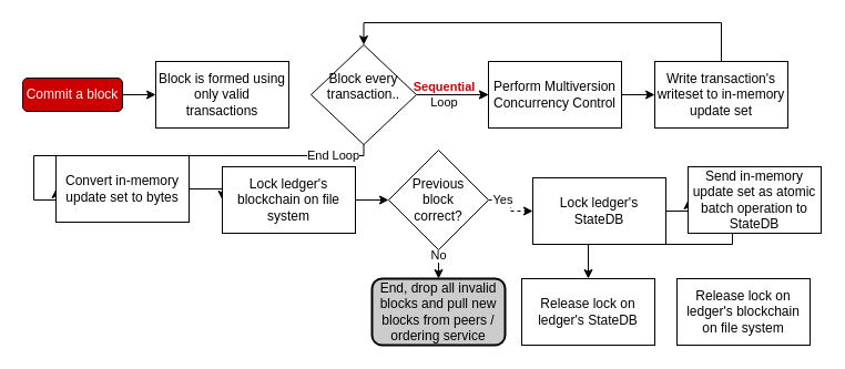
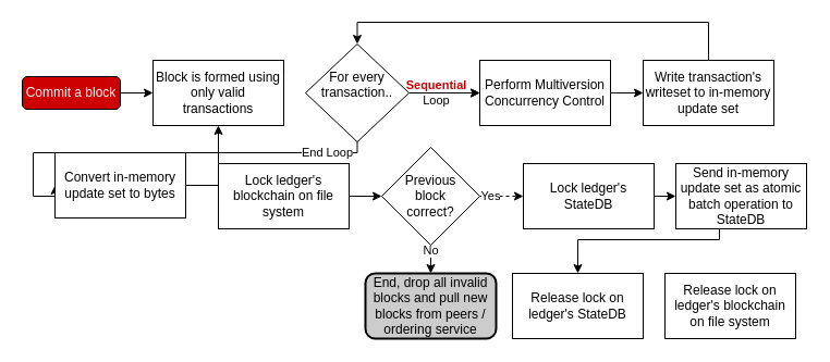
  <mxCell id="0" />
  <mxCell id="1" parent="0" />
  <mxCell id="2" style="edgeStyle=orthogonalEdgeStyle;rounded=0;orthogonalLoop=1;jettySize=auto;html=1;exitX=1;exitY=0.5;exitDx=0;exitDy=0;entryX=0;entryY=0.5;entryDx=0;entryDy=0;" edge="1" parent="1" source="3" target="4"><mxGeometry relative="1" as="geometry" /></mxCell>
  <mxCell id="3" value="Commit a block" style="rounded=1;whiteSpace=wrap;html=1;fillColor=#CC0000;fontColor=#FFFFFF;" vertex="1" parent="1"><mxGeometry y="70" width="90" height="30" as="geometry" x="20" /></mxCell>
  <mxCell id="4" value="Block is formed using only valid transactions" style="rounded=0;whiteSpace=wrap;html=1;" vertex="1" parent="1"><mxGeometry x="140" y="55" width="120" height="60" as="geometry" /></mxCell>
  <mxCell id="5" value="&lt;b style=&quot;color: rgb(0, 0, 0); font-family: helvetica; font-size: 11px; font-style: normal; letter-spacing: normal; text-align: center; text-indent: 0px; text-transform: none; word-spacing: 0px; background-color: rgb(255, 255, 255); text-decoration: none;&quot;&gt;&lt;font color=&quot;#cc0000&quot;&gt;Sequential&lt;/font&gt;&lt;/b&gt;&lt;br style=&quot;color: rgb(0, 0, 0); font-family: helvetica; font-size: 11px; font-style: normal; font-weight: normal; letter-spacing: normal; text-align: center; text-indent: 0px; text-transform: none; word-spacing: 0px; background-color: rgb(255, 255, 255); text-decoration: none;&quot;&gt;&lt;span style=&quot;color: rgb(0, 0, 0); font-family: helvetica; font-size: 11px; font-style: normal; font-weight: normal; letter-spacing: normal; text-align: center; text-indent: 0px; text-transform: none; word-spacing: 0px; background-color: rgb(255, 255, 255); text-decoration: none; display: inline; float: none;&quot;&gt;Loop&lt;/span&gt;" style="edgeStyle=orthogonalEdgeStyle;rounded=0;orthogonalLoop=1;jettySize=auto;html=1;exitX=1;exitY=0.5;exitDx=0;exitDy=0;entryX=0;entryY=0.5;entryDx=0;entryDy=0;" edge="1" parent="1" source="8" target="10"><mxGeometry x="-0.231" relative="1" as="geometry"><mxPoint as="offset" /></mxGeometry></mxCell>
  <mxCell id="6" value="" style="edgeStyle=orthogonalEdgeStyle;rounded=0;orthogonalLoop=1;jettySize=auto;html=1;" edge="1" parent="1" source="8" target="10"><mxGeometry relative="1" as="geometry" /></mxCell>
  <mxCell id="7" value="End Loop" style="edgeStyle=orthogonalEdgeStyle;rounded=0;orthogonalLoop=1;jettySize=auto;html=1;exitX=0.5;exitY=1;exitDx=0;exitDy=0;entryX=0;entryY=0.5;entryDx=0;entryDy=0;" edge="1" parent="1" source="8" target="14"><mxGeometry x="-0.796" relative="1" as="geometry"><Array as="points"><mxPoint x="328" y="140" /><mxPoint x="30" y="140" /><mxPoint x="30" y="180" /></Array><mxPoint x="1" as="offset" /></mxGeometry></mxCell>
- <mxCell id="8" value="Block every&lt;br&gt;transaction..&lt;br&gt;&amp;nbsp;&amp;nbsp;" style="rhombus;whiteSpace=wrap;html=1;" vertex="1" parent="1"><mxGeometry x="280" y="40" width="95" height="90" as="geometry" /></mxCell>
+ <mxCell id="8" value="For every&lt;br&gt;transaction..&lt;br&gt;&amp;nbsp;&amp;nbsp;" style="rhombus;whiteSpace=wrap;html=1;" vertex="1" parent="1"><mxGeometry x="280" y="40" width="95" height="90" as="geometry" /></mxCell>
  <mxCell id="9" style="edgeStyle=orthogonalEdgeStyle;rounded=0;orthogonalLoop=1;jettySize=auto;html=1;exitX=1;exitY=0.5;exitDx=0;exitDy=0;entryX=0;entryY=0.5;entryDx=0;entryDy=0;" edge="1" parent="1" source="10" target="12"><mxGeometry relative="1" as="geometry" /></mxCell>
  <mxCell id="10" value="Perform Multiversion Concurrency Control" style="rounded=0;whiteSpace=wrap;html=1;" vertex="1" parent="1"><mxGeometry x="440" y="55" width="120" height="60" as="geometry" /></mxCell>
  <mxCell id="11" style="edgeStyle=orthogonalEdgeStyle;rounded=0;orthogonalLoop=1;jettySize=auto;html=1;exitX=0.5;exitY=0;exitDx=0;exitDy=0;entryX=0.5;entryY=0;entryDx=0;entryDy=0;" edge="1" parent="1" source="12" target="8"><mxGeometry relative="1" as="geometry"><Array as="points"><mxPoint x="650" y="20" /><mxPoint x="328" y="20" /></Array></mxGeometry></mxCell>
  <mxCell id="12" value="Write transaction's writeset to in-memory update set" style="rounded=0;whiteSpace=wrap;html=1;" vertex="1" parent="1"><mxGeometry x="590" y="55" width="120" height="60" as="geometry" /></mxCell>
- <mxCell id="13" style="edgeStyle=orthogonalEdgeStyle;rounded=0;orthogonalLoop=1;jettySize=auto;html=1;exitX=1;exitY=0.5;exitDx=0;exitDy=0;entryX=0;entryY=0.5;entryDx=0;entryDy=0;" edge="1" parent="1" source="14" target="16"><mxGeometry relative="1" as="geometry" /></mxCell>
+ <mxCell id="13" style="edgeStyle=orthogonalEdgeStyle;rounded=0;orthogonalLoop=1;jettySize=auto;html=1;exitX=1;exitY=0.5;exitDx=0;exitDy=0;" edge="1" parent="1" source="14" target="4"><mxGeometry relative="1" as="geometry" /></mxCell>
  <mxCell id="14" value="Convert in-memory update set to bytes" style="rounded=0;whiteSpace=wrap;html=1;" vertex="1" parent="1"><mxGeometry x="50" y="140" width="120" height="60" as="geometry" /></mxCell>
  <mxCell id="15" style="edgeStyle=orthogonalEdgeStyle;rounded=0;orthogonalLoop=1;jettySize=auto;html=1;exitX=1;exitY=0.5;exitDx=0;exitDy=0;entryX=0;entryY=0.5;entryDx=0;entryDy=0;" edge="1" parent="1" source="16" target="19"><mxGeometry relative="1" as="geometry" /></mxCell>
  <mxCell id="16" value="Lock ledger's blockchain on file system" style="rounded=0;whiteSpace=wrap;html=1;" vertex="1" parent="1"><mxGeometry x="200" y="150" width="120" height="60" as="geometry" /></mxCell>
  <mxCell id="17" value="No" style="edgeStyle=orthogonalEdgeStyle;rounded=0;orthogonalLoop=1;jettySize=auto;html=1;exitX=0.5;exitY=1;exitDx=0;exitDy=0;entryX=0.5;entryY=0;entryDx=0;entryDy=0;" edge="1" parent="1" source="19" target="20"><mxGeometry x="-0.615" relative="1" as="geometry"><mxPoint as="offset" /></mxGeometry></mxCell>
  <mxCell id="18" value="Yes" style="edgeStyle=orthogonalEdgeStyle;rounded=0;orthogonalLoop=1;jettySize=auto;html=1;exitX=1;exitY=0.5;exitDx=0;exitDy=0;entryX=0;entryY=0.5;entryDx=0;entryDy=0;dashed=1;" edge="1" parent="1" source="19" target="22"><mxGeometry x="-0.5" relative="1" as="geometry"><mxPoint as="offset" /></mxGeometry></mxCell>
  <mxCell id="19" value="Previous&lt;br&gt;block&lt;br&gt;correct?" style="rhombus;whiteSpace=wrap;html=1;" vertex="1" parent="1"><mxGeometry x="350" y="135" width="90" height="90" as="geometry" /></mxCell>
  <mxCell id="20" value="End, drop all invalid blocks and pull new blocks from peers / ordering service" style="rounded=1;whiteSpace=wrap;html=1;fillColor=#CCCCCC;strokeWidth=2;" vertex="1" parent="1"><mxGeometry x="335" y="251" width="120" height="60" as="geometry" /></mxCell>
  <mxCell id="21" style="edgeStyle=orthogonalEdgeStyle;rounded=0;orthogonalLoop=1;jettySize=auto;html=1;exitX=1;exitY=0.5;exitDx=0;exitDy=0;entryX=0;entryY=0.5;entryDx=0;entryDy=0;" edge="1" parent="1" source="22" target="24"><mxGeometry relative="1" as="geometry" /></mxCell>
- <mxCell id="22" value="Lock ledger's StateDB" style="rounded=0;whiteSpace=wrap;html=1;" vertex="1" parent="1"><mxGeometry x="480" y="160" width="120" height="60" as="geometry" /></mxCell>
+ <mxCell id="22" value="Lock ledger's StateDB" style="rounded=0;whiteSpace=wrap;html=1;" vertex="1" parent="1"><mxGeometry x="480" y="150" width="120" height="60" as="geometry" /></mxCell>
  <mxCell id="23" style="edgeStyle=orthogonalEdgeStyle;rounded=0;orthogonalLoop=1;jettySize=auto;html=1;exitX=0.5;exitY=1;exitDx=0;exitDy=0;entryX=0.5;entryY=0;entryDx=0;entryDy=0;" edge="1" parent="1" source="24" target="25"><mxGeometry relative="1" as="geometry"><Array as="points"><mxPoint x="660" y="220" /><mxPoint x="530" y="220" /></Array></mxGeometry></mxCell>
  <mxCell id="24" value="Send in-memory update set as atomic batch operation to StateDB" style="rounded=0;whiteSpace=wrap;html=1;" vertex="1" parent="1"><mxGeometry x="620" y="150" width="120" height="60" as="geometry" /></mxCell>
  <mxCell id="25" value="Release lock on ledger's StateDB" style="rounded=0;whiteSpace=wrap;html=1;" vertex="1" parent="1"><mxGeometry x="470" y="251" width="120" height="60" as="geometry" /></mxCell>
  <mxCell id="26" value="Release lock on ledger's blockchain on file system" style="rounded=0;whiteSpace=wrap;html=1;" vertex="1" parent="1"><mxGeometry x="610" y="251" width="120" height="60" as="geometry" /></mxCell>
